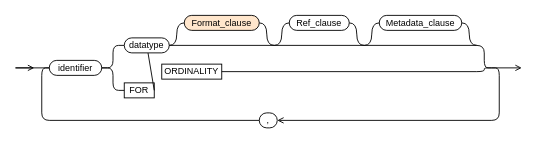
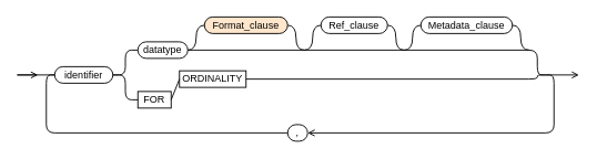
  <mxCell id="0" />
  <mxCell id="1" parent="0" />
  <mxCell id="2" value="&lt;font style=&quot;font-size: 12px;&quot;&gt;identifier&lt;/font&gt;" style="rounded=1;whiteSpace=wrap;html=1;arcSize=50;shadow=0;comic=0;strokeOpacity=100;strokeColor=default;strokeWidth=1.2;" vertex="1" parent="1"><mxGeometry x="65" y="80" width="70" height="20" as="geometry" /></mxCell>
  <mxCell id="3" value="FOR" style="rounded=0;whiteSpace=wrap;html=1;shadow=0;comic=0;strokeOpacity=100;strokeColor=default;strokeWidth=1.2;" vertex="1" parent="1"><mxGeometry x="165" y="110" width="40" height="20" as="geometry" /></mxCell>
  <mxCell id="4" value="ORDINALITY" style="rounded=0;whiteSpace=wrap;html=1;shadow=0;comic=0;strokeOpacity=100;strokeColor=default;strokeWidth=1.2;" vertex="1" parent="1"><mxGeometry x="215" y="85" width="80" height="20" as="geometry" /></mxCell>
  <mxCell id="5" value="" style="edgeStyle=elbowEdgeStyle;elbow=horizontal;endArrow=none;html=1;rounded=1;endSize=8;startSize=8;endFill=0;entryX=0;entryY=0.5;entryDx=0;entryDy=0;exitX=1;exitY=0.5;exitDx=0;exitDy=0;shadow=0;comic=0;strokeOpacity=100;strokeColor=default;strokeWidth=1.2;" edge="1" parent="1" source="2" target="3"><mxGeometry width="50" height="50" relative="1" as="geometry"><mxPoint x="115" y="130" as="sourcePoint" /><mxPoint x="165" y="80" as="targetPoint" /><Array as="points"><mxPoint x="150" y="110" /></Array></mxGeometry></mxCell>
  <mxCell id="6" value="" style="edgeStyle=elbowEdgeStyle;elbow=horizontal;endArrow=none;html=1;rounded=1;endSize=8;startSize=8;endFill=0;exitX=1;exitY=0.5;exitDx=0;exitDy=0;entryX=0;entryY=0.5;entryDx=0;entryDy=0;shadow=0;comic=0;strokeOpacity=100;strokeColor=default;strokeWidth=1.2;" edge="1" parent="1" source="2" target="8"><mxGeometry width="50" height="50" relative="1" as="geometry"><mxPoint x="125" y="20" as="sourcePoint" /><mxPoint x="165" y="40" as="targetPoint" /></mxGeometry></mxCell>
- <mxCell id="7" value="" style="endArrow=none;html=1;exitX=1;exitY=0.5;exitDx=0;exitDy=0;shadow=0;comic=0;strokeOpacity=100;strokeColor=default;strokeWidth=1.2;" edge="1" parent="1" source="3" target="8"><mxGeometry width="50" height="50" relative="1" as="geometry"><mxPoint x="235" y="80" as="sourcePoint" /><mxPoint x="285" y="30" as="targetPoint" /></mxGeometry></mxCell>
+ <mxCell id="7" value="" style="endArrow=none;html=1;exitX=1;exitY=0.5;exitDx=0;exitDy=0;entryX=0;entryY=0.5;entryDx=0;entryDy=0;shadow=0;comic=0;strokeOpacity=100;strokeColor=default;strokeWidth=1.2;" edge="1" parent="1" source="3" target="4"><mxGeometry width="50" height="50" relative="1" as="geometry"><mxPoint x="235" y="80" as="sourcePoint" /><mxPoint x="285" y="30" as="targetPoint" /></mxGeometry></mxCell>
  <mxCell id="8" value="&lt;font style=&quot;font-size: 12px;&quot;&gt;datatype&lt;/font&gt;" style="rounded=1;whiteSpace=wrap;html=1;arcSize=50;shadow=0;comic=0;strokeOpacity=100;strokeColor=default;strokeWidth=1.2;" vertex="1" parent="1"><mxGeometry x="165" y="50" width="60" height="20" as="geometry" /></mxCell>
  <mxCell id="9" value="&lt;font style=&quot;font-size: 12px;&quot;&gt;Format_clause&lt;/font&gt;" style="rounded=1;whiteSpace=wrap;html=1;arcSize=50;shadow=0;comic=0;strokeOpacity=100;strokeColor=default;strokeWidth=1.2;fillColor=#ffe6cc;" vertex="1" parent="1"><mxGeometry x="245" y="20" width="100" height="20" as="geometry" /></mxCell>
  <mxCell id="10" value="&lt;font style=&quot;font-size: 12px;&quot;&gt;Ref_clause&lt;/font&gt;" style="rounded=1;whiteSpace=wrap;html=1;arcSize=50;shadow=0;comic=0;strokeOpacity=100;strokeColor=default;strokeWidth=1.2;" vertex="1" parent="1"><mxGeometry x="385" y="20" width="80" height="20" as="geometry" /></mxCell>
  <mxCell id="11" value="&lt;font style=&quot;font-size: 12px;&quot;&gt;Metadata_clause&lt;/font&gt;" style="rounded=1;whiteSpace=wrap;html=1;arcSize=50;shadow=0;comic=0;strokeOpacity=100;strokeColor=default;strokeWidth=1.2;" vertex="1" parent="1"><mxGeometry x="505" y="20" width="110" height="20" as="geometry" /></mxCell>
  <mxCell id="12" value="" style="edgeStyle=elbowEdgeStyle;elbow=horizontal;endArrow=none;html=1;rounded=1;endSize=8;startSize=8;endFill=0;exitX=1;exitY=0.5;exitDx=0;exitDy=0;strokeColor=default;anchorPointDirection=1;startFill=1;shadow=0;comic=0;strokeOpacity=100;strokeWidth=1.2;" edge="1" parent="1" source="8"><mxGeometry width="50" height="50" relative="1" as="geometry"><mxPoint x="255" y="49.96" as="sourcePoint" /><mxPoint x="655" y="90" as="targetPoint" /><Array as="points"><mxPoint x="645" y="70" /></Array></mxGeometry></mxCell>
  <mxCell id="13" value="" style="edgeStyle=elbowEdgeStyle;elbow=horizontal;endArrow=none;html=1;rounded=1;endSize=8;startSize=8;exitX=1;exitY=0.5;exitDx=0;exitDy=0;endFill=0;shadow=0;comic=0;strokeOpacity=100;strokeColor=default;strokeWidth=1.2;" edge="1" parent="1" source="4"><mxGeometry width="50" height="50" relative="1" as="geometry"><mxPoint x="315" y="130" as="sourcePoint" /><mxPoint x="655" y="90" as="targetPoint" /><Array as="points"><mxPoint x="645" y="100" /></Array></mxGeometry></mxCell>
  <mxCell id="14" value="" style="edgeStyle=elbowEdgeStyle;elbow=horizontal;endArrow=open;html=1;rounded=1;endSize=6;startSize=6;endFill=0;entryX=1;entryY=0.5;entryDx=0;entryDy=0;shadow=0;comic=0;strokeOpacity=100;strokeColor=default;strokeWidth=1.2;" edge="1" parent="1" target="15"><mxGeometry width="50" height="50" relative="1" as="geometry"><mxPoint x="655" y="90" as="sourcePoint" /><mxPoint x="385" y="190" as="targetPoint" /><Array as="points"><mxPoint x="665" y="120" /></Array></mxGeometry></mxCell>
  <mxCell id="15" value="," style="rounded=1;whiteSpace=wrap;html=1;arcSize=50;shadow=0;comic=0;imageWidth=24;strokeOpacity=100;strokeColor=default;strokeWidth=1.2;" vertex="1" parent="1"><mxGeometry x="345" y="150" width="24" height="20" as="geometry" /></mxCell>
  <mxCell id="16" value="" style="edgeStyle=elbowEdgeStyle;elbow=horizontal;endArrow=none;html=1;rounded=1;endSize=8;startSize=8;exitX=0;exitY=0.5;exitDx=0;exitDy=0;endFill=0;entryX=0;entryY=0.5;entryDx=0;entryDy=0;shadow=0;comic=0;strokeOpacity=100;strokeColor=default;strokeWidth=1.2;" edge="1" parent="1" source="15" target="2"><mxGeometry width="50" height="50" relative="1" as="geometry"><mxPoint x="230" y="215" as="sourcePoint" /><mxPoint x="95" y="160" as="targetPoint" /><Array as="points"><mxPoint x="55" y="120" /></Array></mxGeometry></mxCell>
  <mxCell id="17" value="" style="edgeStyle=elbowEdgeStyle;elbow=horizontal;endArrow=none;html=1;endSize=8;startSize=8;exitX=1;exitY=0.5;exitDx=0;exitDy=0;entryX=0;entryY=0.5;entryDx=0;entryDy=0;endFill=0;curved=1;shadow=0;comic=0;strokeOpacity=100;strokeColor=default;strokeWidth=1.2;" edge="1" parent="1" source="8" target="9"><mxGeometry width="50" height="50" relative="1" as="geometry"><mxPoint x="335" y="80" as="sourcePoint" /><mxPoint x="385" y="30" as="targetPoint" /><Array as="points"><mxPoint x="235" y="50" /></Array></mxGeometry></mxCell>
  <mxCell id="18" value="" style="edgeStyle=elbowEdgeStyle;elbow=horizontal;endArrow=none;html=1;endSize=8;startSize=8;endFill=0;curved=1;entryX=0;entryY=0.5;entryDx=0;entryDy=0;shadow=0;comic=0;strokeOpacity=100;strokeColor=default;strokeWidth=1.2;" edge="1" parent="1" target="10"><mxGeometry width="50" height="50" relative="1" as="geometry"><mxPoint x="365" y="60" as="sourcePoint" /><mxPoint x="395" y="30" as="targetPoint" /><Array as="points"><mxPoint x="375" y="40" /></Array></mxGeometry></mxCell>
  <mxCell id="19" value="" style="edgeStyle=elbowEdgeStyle;elbow=horizontal;endArrow=none;html=1;endSize=8;startSize=8;endFill=0;curved=1;entryX=1;entryY=0.5;entryDx=0;entryDy=0;shadow=0;comic=0;strokeOpacity=100;strokeColor=default;strokeWidth=1.2;" edge="1" parent="1" target="9"><mxGeometry width="50" height="50" relative="1" as="geometry"><mxPoint x="365" y="60" as="sourcePoint" /><mxPoint x="375" y="30" as="targetPoint" /><Array as="points"><mxPoint x="355" y="40" /></Array></mxGeometry></mxCell>
  <mxCell id="20" value="" style="edgeStyle=elbowEdgeStyle;elbow=horizontal;endArrow=none;html=1;endSize=8;startSize=8;endFill=0;curved=1;entryX=1;entryY=0.5;entryDx=0;entryDy=0;shadow=0;comic=0;strokeOpacity=100;strokeColor=default;strokeWidth=1.2;" edge="1" parent="1" target="10"><mxGeometry width="50" height="50" relative="1" as="geometry"><mxPoint x="485" y="60" as="sourcePoint" /><mxPoint x="485" y="30" as="targetPoint" /><Array as="points"><mxPoint x="475" y="40" /></Array></mxGeometry></mxCell>
  <mxCell id="21" value="" style="edgeStyle=elbowEdgeStyle;elbow=horizontal;endArrow=none;html=1;endSize=8;startSize=8;endFill=0;curved=1;entryX=0;entryY=0.5;entryDx=0;entryDy=0;shadow=0;comic=0;strokeOpacity=100;strokeColor=default;strokeWidth=1.2;" edge="1" parent="1" target="11"><mxGeometry width="50" height="50" relative="1" as="geometry"><mxPoint x="485" y="60" as="sourcePoint" /><mxPoint x="515" y="30" as="targetPoint" /><Array as="points"><mxPoint x="495" y="50" /></Array></mxGeometry></mxCell>
  <mxCell id="22" value="" style="edgeStyle=elbowEdgeStyle;elbow=horizontal;endArrow=none;html=1;endSize=8;startSize=8;endFill=0;curved=1;entryX=1;entryY=0.5;entryDx=0;entryDy=0;shadow=0;comic=0;strokeOpacity=100;strokeColor=default;strokeWidth=1.2;" edge="1" parent="1" target="11"><mxGeometry width="50" height="50" relative="1" as="geometry"><mxPoint x="635" y="60" as="sourcePoint" /><mxPoint x="635" y="30" as="targetPoint" /><Array as="points"><mxPoint x="625" y="40" /></Array></mxGeometry></mxCell>
  <mxCell id="23" value="" style="endArrow=none;html=1;entryX=0;entryY=0.5;entryDx=0;entryDy=0;endFill=0;sourcePerimeterSpacing=0;targetPerimeterSpacing=0;jumpSize=6;shadow=0;comic=0;strokeOpacity=100;strokeColor=default;strokeWidth=1.2;" edge="1" parent="1" target="2"><mxGeometry width="50" height="50" relative="1" as="geometry"><mxPoint x="20" y="90" as="sourcePoint" /><mxPoint x="35" y="10" as="targetPoint" /></mxGeometry></mxCell>
  <mxCell id="24" value="" style="endArrow=open;html=1;endFill=0;shadow=0;comic=0;strokeOpacity=100;strokeColor=default;strokeWidth=1.2;" edge="1" parent="1"><mxGeometry width="50" height="50" relative="1" as="geometry"><mxPoint x="655" y="90" as="sourcePoint" /><mxPoint x="695" y="90" as="targetPoint" /></mxGeometry></mxCell>
  <mxCell id="25" value="" style="endArrow=open;html=1;endFill=0;sourcePerimeterSpacing=0;targetPerimeterSpacing=0;jumpSize=6;shadow=0;comic=0;strokeOpacity=100;strokeColor=default;strokeWidth=1.2;" edge="1" parent="1"><mxGeometry width="50" height="50" relative="1" as="geometry"><mxPoint x="20" y="90" as="sourcePoint" /><mxPoint x="45" y="90" as="targetPoint" /></mxGeometry></mxCell>
